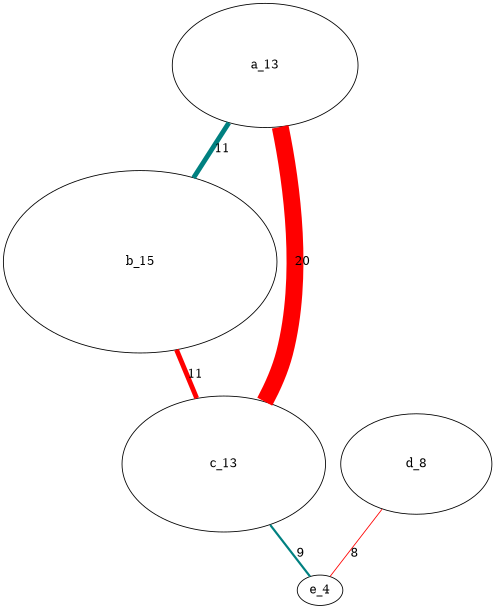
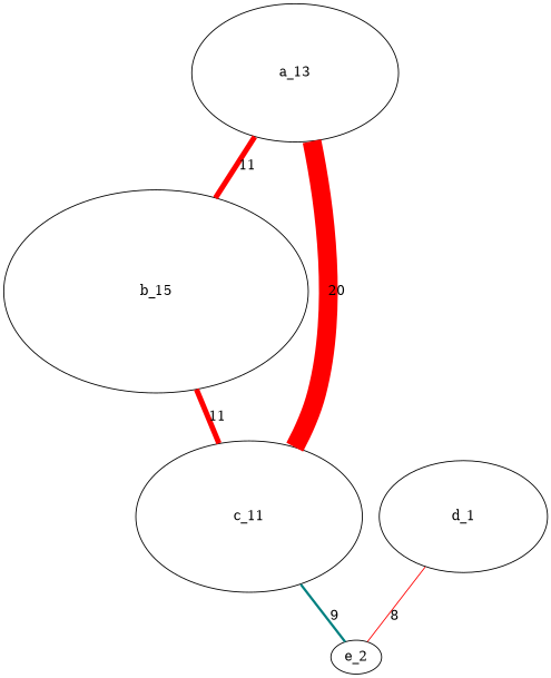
  digraph {
    node [style="setlinewidth(1)"]
    edge [color=red dir=none style="setlinewidth(5.75)"]
    n1 [height=2.0384615385 label=a_13 width=3.05769230775]
    n2 [height=3.0 label=b_15 width=4.5]
-   n3 [height=2.2307692305 label=c_13 width=3.34615384575]
-   n4 [height=0.5 label=e_4 width=0.75]
-   n5 [height=1.6538461535 label=d_8 width=2.48076923025]
-   n1 -> n2 [color=teal label=11]
+   n3 [height=2.2307692305 label=c_11 width=3.34615384575]
+   n4 [height=0.5 label=e_2 width=0.75]
+   n5 [height=1.6538461535 label=d_1 width=2.48076923025]
+   n1 -> n2 [label=11]
    n1 -> n3 [label=20 style="setlinewidth(20)"]
    n2 -> n3 [label=11]
    n3 -> n4 [color=teal label=9 style="setlinewidth(2.583333333)"]
    n5 -> n4 [label=8 style="setlinewidth(1)"]
  }
